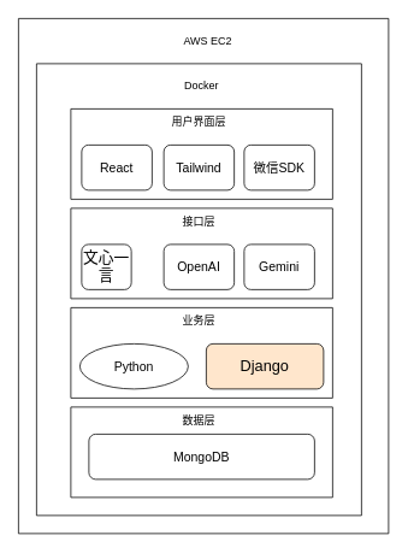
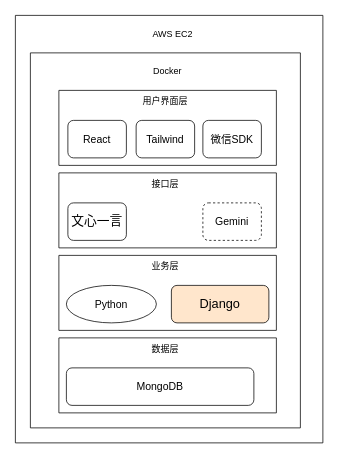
  <mxCell id="0" />
  <mxCell id="1" parent="0" />
  <mxCell id="2" value="" style="swimlane;startSize=0;" vertex="1" parent="1"><mxGeometry x="20" y="20" width="410" height="570" as="geometry"><mxRectangle x="230" y="60" width="50" height="40" as="alternateBounds" /></mxGeometry></mxCell>
  <mxCell id="3" value="" style="swimlane;startSize=0;" vertex="1" parent="2"><mxGeometry x="20" y="50" width="360" height="500" as="geometry"><mxRectangle x="20" y="50" width="50" height="40" as="alternateBounds" /></mxGeometry></mxCell>
  <mxCell id="4" value="Docker" style="text;html=1;align=center;verticalAlign=middle;whiteSpace=wrap;rounded=0;" vertex="1" parent="3"><mxGeometry x="153" y="10" width="60" height="30" as="geometry" /></mxCell>
  <mxCell id="5" value="" style="swimlane;startSize=0;" vertex="1" parent="3"><mxGeometry x="38" y="50" width="290" height="100" as="geometry"><mxRectangle x="38" y="50" width="50" height="40" as="alternateBounds" /></mxGeometry></mxCell>
  <mxCell id="6" value="用户界面层" style="text;html=1;align=center;verticalAlign=middle;whiteSpace=wrap;rounded=0;" vertex="1" parent="5"><mxGeometry x="92" width="100" height="30" as="geometry" /></mxCell>
  <mxCell id="7" value="&lt;span style=&quot;font-size: 14px;&quot;&gt;React&lt;/span&gt;" style="rounded=1;whiteSpace=wrap;html=1;horizontal=1;fontSize=17;" vertex="1" parent="5"><mxGeometry x="12" y="40" width="78" height="50" as="geometry" /></mxCell>
  <mxCell id="8" value="&lt;span style=&quot;font-size: 14px;&quot;&gt;Tailwind&lt;/span&gt;" style="rounded=1;whiteSpace=wrap;html=1;horizontal=1;fontSize=17;" vertex="1" parent="5"><mxGeometry x="103" y="40" width="78" height="50" as="geometry" /></mxCell>
  <mxCell id="9" value="&lt;span style=&quot;font-size: 14px;&quot;&gt;微信SDK&lt;/span&gt;" style="rounded=1;whiteSpace=wrap;html=1;horizontal=1;fontSize=17;" vertex="1" parent="5"><mxGeometry x="192" y="40" width="78" height="50" as="geometry" /></mxCell>
  <mxCell id="10" value="" style="swimlane;startSize=0;" vertex="1" parent="3"><mxGeometry x="38" y="160" width="290" height="100" as="geometry"><mxRectangle x="38" y="50" width="50" height="40" as="alternateBounds" /></mxGeometry></mxCell>
  <mxCell id="11" value="接口层" style="text;html=1;align=center;verticalAlign=middle;whiteSpace=wrap;rounded=0;" vertex="1" parent="10"><mxGeometry x="92" width="100" height="30" as="geometry" /></mxCell>
- <mxCell id="12" value="文心一言" style="rounded=1;whiteSpace=wrap;html=1;horizontal=1;fontSize=17;" vertex="1" parent="10"><mxGeometry x="12" y="40" width="55" height="50" as="geometry" /></mxCell>
- <mxCell id="13" value="&lt;span style=&quot;font-size: 14px;&quot;&gt;OpenAI&lt;/span&gt;" style="rounded=1;whiteSpace=wrap;html=1;horizontal=1;fontSize=17;" vertex="1" parent="10"><mxGeometry x="103" y="40" width="78" height="50" as="geometry" /></mxCell>
- <mxCell id="14" value="&lt;span style=&quot;font-size: 14px;&quot;&gt;Gemini&lt;/span&gt;" style="rounded=1;whiteSpace=wrap;html=1;horizontal=1;fontSize=17;" vertex="1" parent="10"><mxGeometry x="192" y="40" width="78" height="50" as="geometry" /></mxCell>
+ <mxCell id="12" value="文心一言" style="rounded=1;whiteSpace=wrap;html=1;horizontal=1;fontSize=17;" vertex="1" parent="10"><mxGeometry x="12" y="40" width="78" height="50" as="geometry" /></mxCell>
+ <mxCell id="14" value="&lt;span style=&quot;font-size: 14px;&quot;&gt;Gemini&lt;/span&gt;" style="rounded=1;whiteSpace=wrap;html=1;horizontal=1;fontSize=17;dashed=1;" vertex="1" parent="10"><mxGeometry x="192" y="40" width="78" height="50" as="geometry" /></mxCell>
  <mxCell id="15" value="" style="swimlane;startSize=0;" vertex="1" parent="3"><mxGeometry x="38" y="270" width="290" height="100" as="geometry"><mxRectangle x="38" y="50" width="50" height="40" as="alternateBounds" /></mxGeometry></mxCell>
  <mxCell id="16" value="业务层" style="text;html=1;align=center;verticalAlign=middle;whiteSpace=wrap;rounded=0;" vertex="1" parent="15"><mxGeometry x="92" width="100" height="30" as="geometry" /></mxCell>
  <mxCell id="17" value="Django" style="rounded=1;whiteSpace=wrap;html=1;horizontal=1;fontSize=17;fillColor=#ffe6cc;" vertex="1" parent="15"><mxGeometry x="150" y="40" width="130" height="50" as="geometry" /></mxCell>
  <mxCell id="18" value="&lt;span style=&quot;font-size: 14px;&quot;&gt;Python&lt;/span&gt;" style="ellipse;whiteSpace=wrap;html=1;horizontal=1;fontSize=17;" vertex="1" parent="15"><mxGeometry x="10" y="40" width="120" height="50" as="geometry" /></mxCell>
  <mxCell id="19" value="" style="swimlane;startSize=0;" vertex="1" parent="3"><mxGeometry x="38" y="380" width="290" height="100" as="geometry"><mxRectangle x="38" y="50" width="50" height="40" as="alternateBounds" /></mxGeometry></mxCell>
  <mxCell id="20" value="数据层" style="text;html=1;align=center;verticalAlign=middle;whiteSpace=wrap;rounded=0;" vertex="1" parent="19"><mxGeometry x="92" width="100" height="30" as="geometry" /></mxCell>
- <mxCell id="21" value="&lt;span style=&quot;font-size: 14px;&quot;&gt;MongoDB&lt;/span&gt;" style="rounded=1;whiteSpace=wrap;html=1;horizontal=1;fontSize=17;" vertex="1" parent="19"><mxGeometry x="20" y="30" width="250" height="50" as="geometry" /></mxCell>
+ <mxCell id="21" value="&lt;span style=&quot;font-size: 14px;&quot;&gt;MongoDB&lt;/span&gt;" style="rounded=1;whiteSpace=wrap;html=1;horizontal=1;fontSize=17;" vertex="1" parent="19"><mxGeometry x="10" y="40" width="250" height="50" as="geometry" /></mxCell>
  <mxCell id="22" value="AWS EC2" style="text;html=1;align=center;verticalAlign=middle;whiteSpace=wrap;rounded=0;" vertex="1" parent="2"><mxGeometry x="180" y="10" width="60" height="30" as="geometry" /></mxCell>
